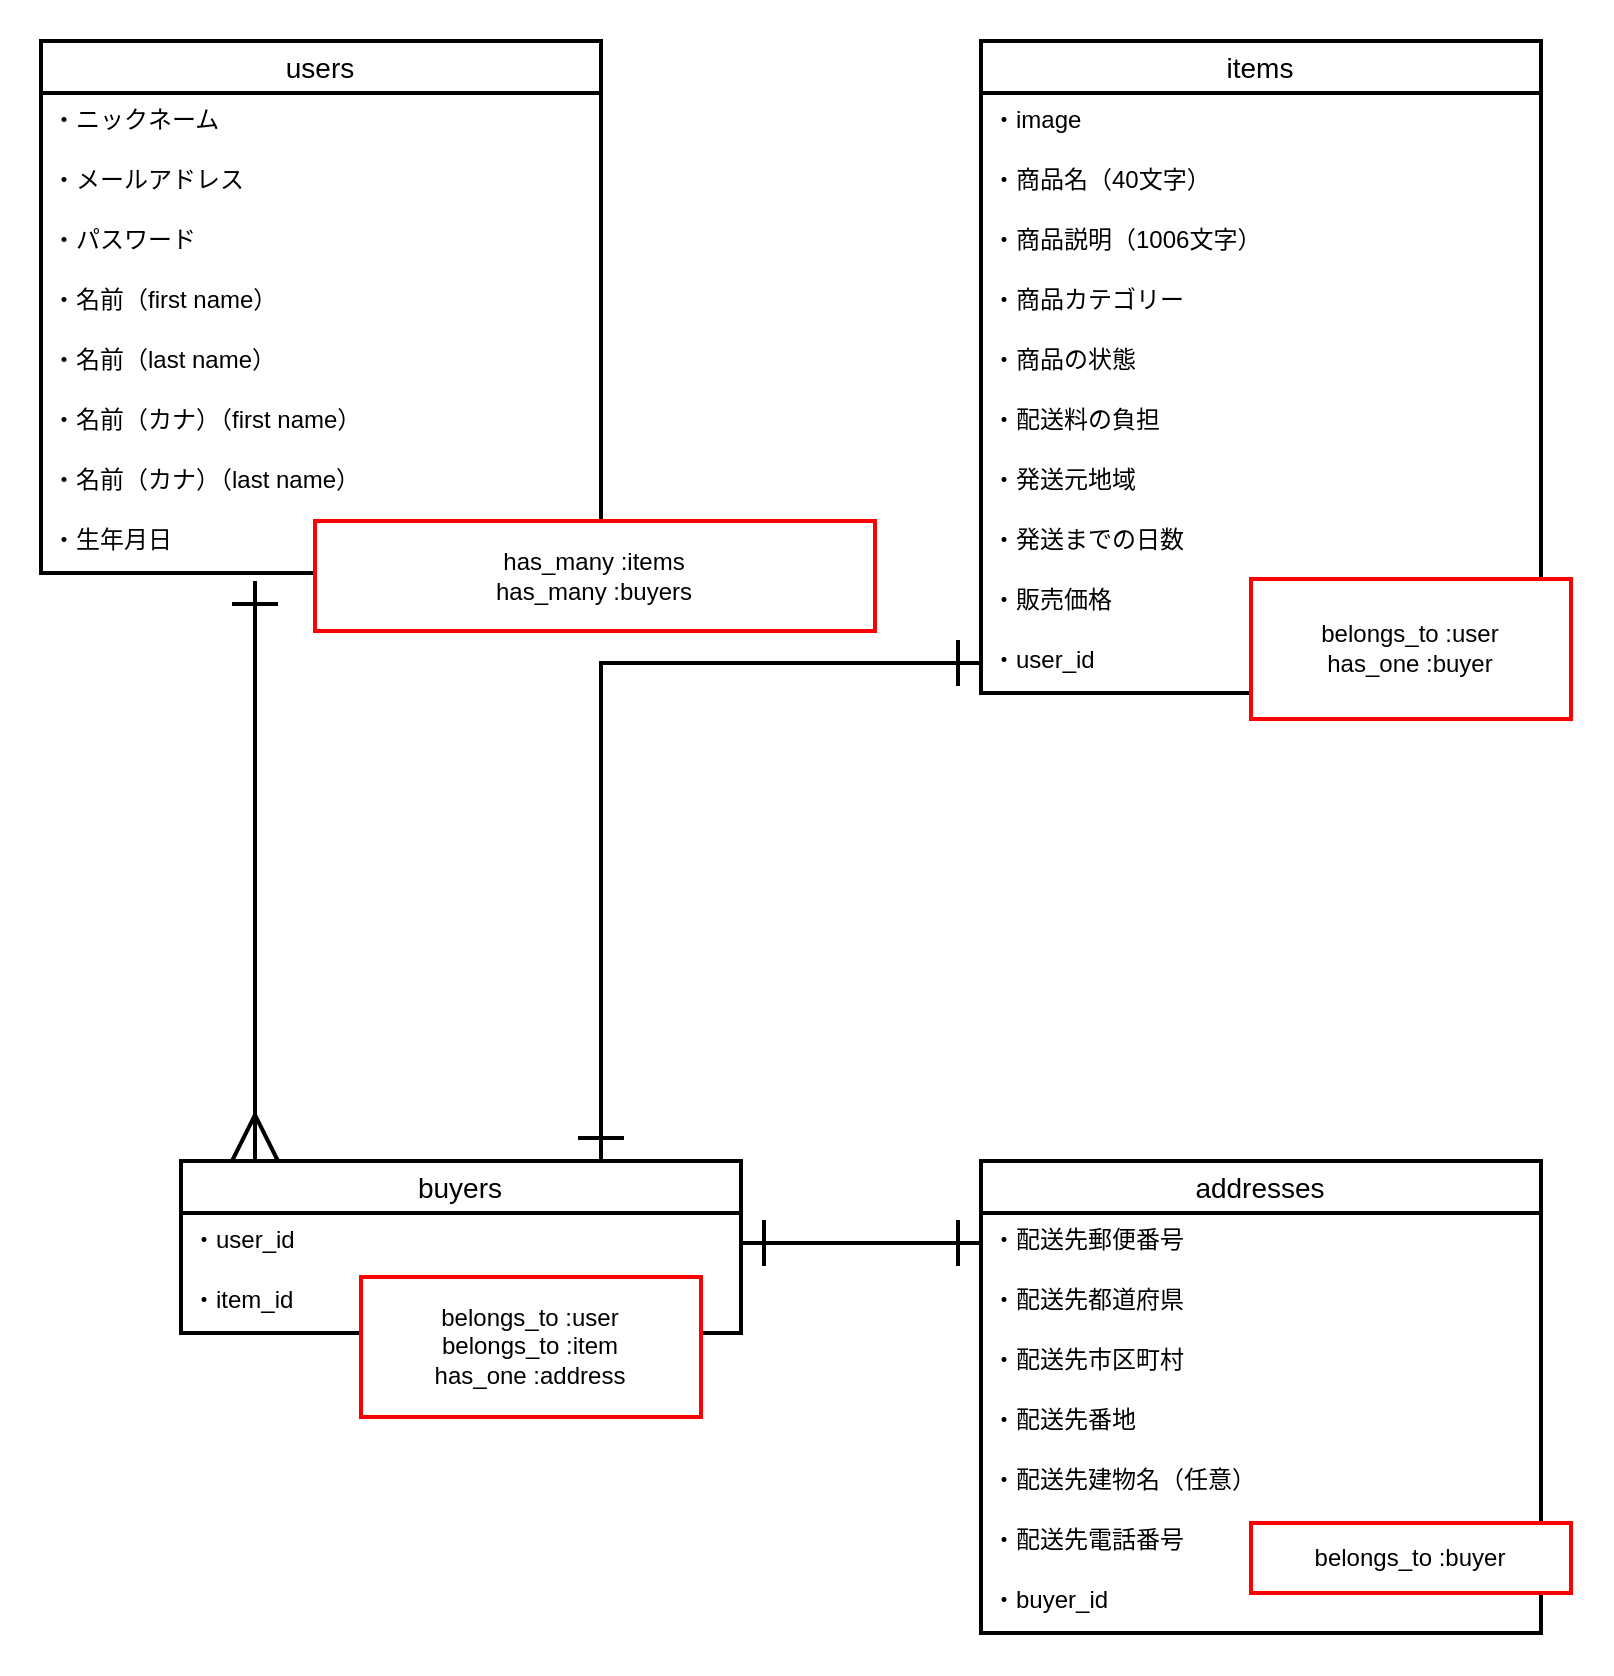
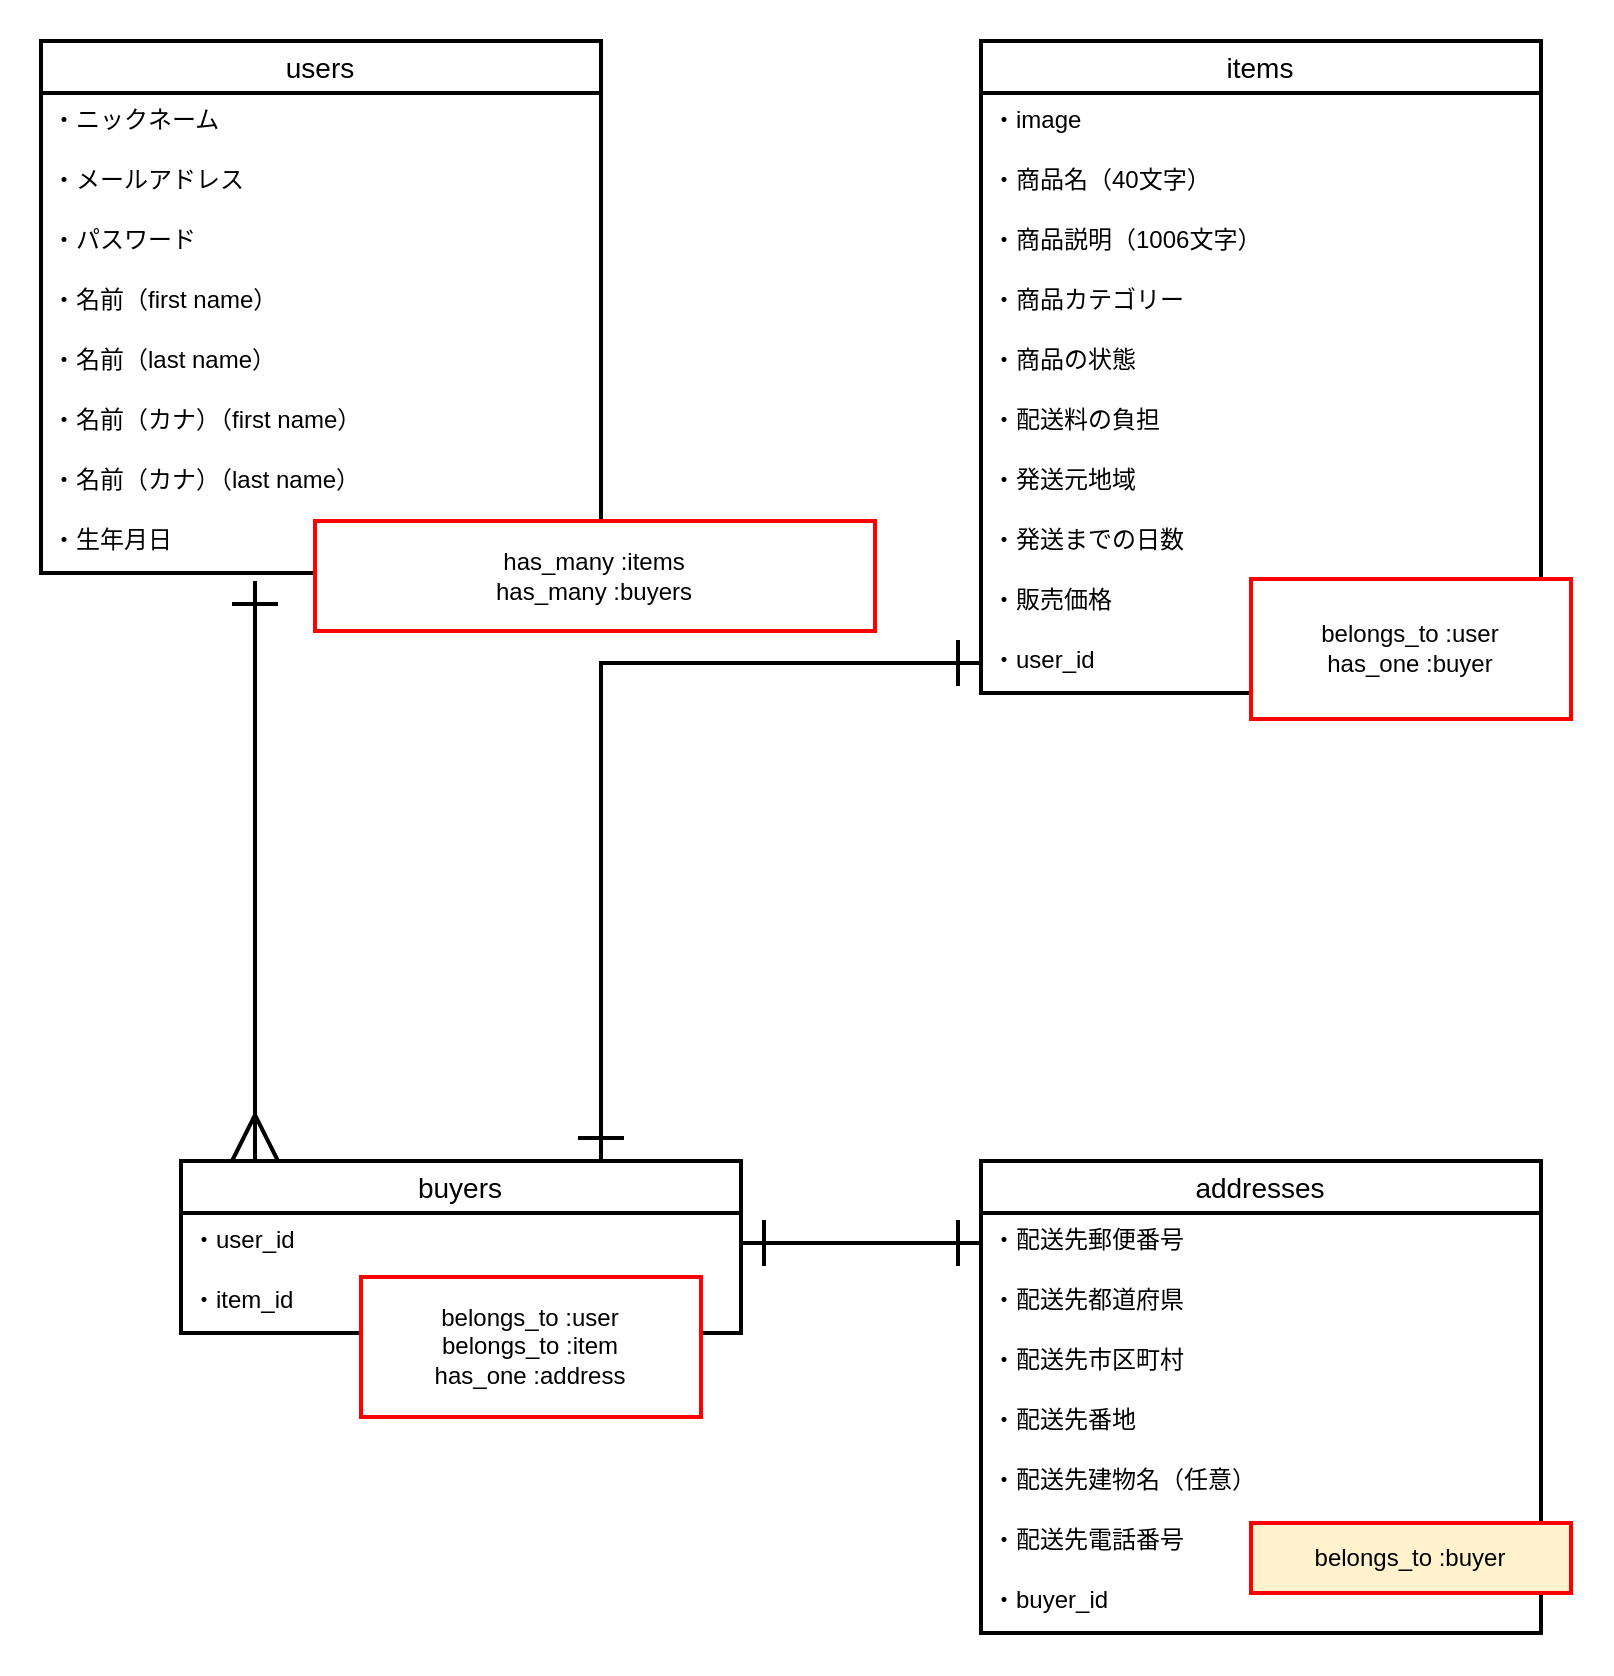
  <mxCell id="0" />
  <mxCell id="1" parent="0" />
  <mxCell id="2" value="items" style="swimlane;fontStyle=0;childLayout=stackLayout;horizontal=1;startSize=26;horizontalStack=0;resizeParent=1;resizeParentMax=0;resizeLast=0;collapsible=1;marginBottom=0;align=center;fontSize=14;strokeColor=#000000;fontColor=#000000;fillColor=none;strokeWidth=2;" parent="1" vertex="1"><mxGeometry x="490" y="20" width="280" height="326" as="geometry" /></mxCell>
  <mxCell id="3" value="・image" style="text;strokeColor=none;fillColor=none;spacingLeft=4;spacingRight=4;overflow=hidden;rotatable=0;points=[[0,0.5],[1,0.5]];portConstraint=eastwest;fontSize=12;fontColor=#000000;strokeWidth=3;" parent="2" vertex="1"><mxGeometry y="26" width="280" height="30" as="geometry" /></mxCell>
  <mxCell id="4" value="・商品名（40文字）" style="text;strokeColor=none;fillColor=none;spacingLeft=4;spacingRight=4;overflow=hidden;rotatable=0;points=[[0,0.5],[1,0.5]];portConstraint=eastwest;fontSize=12;fontColor=#000000;" parent="2" vertex="1"><mxGeometry y="56" width="280" height="30" as="geometry" /></mxCell>
  <mxCell id="5" value="・商品説明（1006文字）" style="text;strokeColor=none;fillColor=none;spacingLeft=4;spacingRight=4;overflow=hidden;rotatable=0;points=[[0,0.5],[1,0.5]];portConstraint=eastwest;fontSize=12;fontColor=#000000;" parent="2" vertex="1"><mxGeometry y="86" width="280" height="30" as="geometry" /></mxCell>
  <mxCell id="6" value="・商品カテゴリー" style="text;strokeColor=none;fillColor=none;spacingLeft=4;spacingRight=4;overflow=hidden;rotatable=0;points=[[0,0.5],[1,0.5]];portConstraint=eastwest;fontSize=12;fontColor=#000000;" parent="2" vertex="1"><mxGeometry y="116" width="280" height="30" as="geometry" /></mxCell>
  <mxCell id="7" value="・商品の状態" style="text;strokeColor=none;fillColor=none;spacingLeft=4;spacingRight=4;overflow=hidden;rotatable=0;points=[[0,0.5],[1,0.5]];portConstraint=eastwest;fontSize=12;fontColor=#000000;" parent="2" vertex="1"><mxGeometry y="146" width="280" height="30" as="geometry" /></mxCell>
  <mxCell id="8" value="・配送料の負担" style="text;strokeColor=none;fillColor=none;spacingLeft=4;spacingRight=4;overflow=hidden;rotatable=0;points=[[0,0.5],[1,0.5]];portConstraint=eastwest;fontSize=12;fontColor=#000000;" parent="2" vertex="1"><mxGeometry y="176" width="280" height="30" as="geometry" /></mxCell>
  <mxCell id="9" value="・発送元地域" style="text;strokeColor=none;fillColor=none;spacingLeft=4;spacingRight=4;overflow=hidden;rotatable=0;points=[[0,0.5],[1,0.5]];portConstraint=eastwest;fontSize=12;fontColor=#000000;" parent="2" vertex="1"><mxGeometry y="206" width="280" height="30" as="geometry" /></mxCell>
  <mxCell id="10" value="・発送までの日数" style="text;strokeColor=none;fillColor=none;spacingLeft=4;spacingRight=4;overflow=hidden;rotatable=0;points=[[0,0.5],[1,0.5]];portConstraint=eastwest;fontSize=12;fontColor=#000000;" parent="2" vertex="1"><mxGeometry y="236" width="280" height="30" as="geometry" /></mxCell>
  <mxCell id="11" value="・販売価格" style="text;strokeColor=none;fillColor=none;spacingLeft=4;spacingRight=4;overflow=hidden;rotatable=0;points=[[0,0.5],[1,0.5]];portConstraint=eastwest;fontSize=12;fontColor=#000000;" parent="2" vertex="1"><mxGeometry y="266" width="280" height="30" as="geometry" /></mxCell>
  <mxCell id="12" value="・user_id" style="text;strokeColor=none;fillColor=none;spacingLeft=4;spacingRight=4;overflow=hidden;rotatable=0;points=[[0,0.5],[1,0.5]];portConstraint=eastwest;fontSize=12;fontColor=#000000;" parent="2" vertex="1"><mxGeometry y="296" width="280" height="30" as="geometry" /></mxCell>
  <mxCell id="13" value="addresses" style="swimlane;fontStyle=0;childLayout=stackLayout;horizontal=1;startSize=26;horizontalStack=0;resizeParent=1;resizeParentMax=0;resizeLast=0;collapsible=1;marginBottom=0;align=center;fontSize=14;strokeColor=#000000;fontColor=#000000;fillColor=none;strokeWidth=2;" parent="1" vertex="1"><mxGeometry x="490" y="580" width="280" height="236" as="geometry" /></mxCell>
  <mxCell id="14" value="・配送先郵便番号" style="text;strokeColor=none;fillColor=none;spacingLeft=4;spacingRight=4;overflow=hidden;rotatable=0;points=[[0,0.5],[1,0.5]];portConstraint=eastwest;fontSize=12;fontColor=#000000;" parent="13" vertex="1"><mxGeometry y="26" width="280" height="30" as="geometry" /></mxCell>
  <mxCell id="15" value="・配送先都道府県" style="text;strokeColor=none;fillColor=none;spacingLeft=4;spacingRight=4;overflow=hidden;rotatable=0;points=[[0,0.5],[1,0.5]];portConstraint=eastwest;fontSize=12;fontColor=#000000;" parent="13" vertex="1"><mxGeometry y="56" width="280" height="30" as="geometry" /></mxCell>
  <mxCell id="16" value="・配送先市区町村" style="text;strokeColor=none;fillColor=none;spacingLeft=4;spacingRight=4;overflow=hidden;rotatable=0;points=[[0,0.5],[1,0.5]];portConstraint=eastwest;fontSize=12;fontColor=#000000;" parent="13" vertex="1"><mxGeometry y="86" width="280" height="30" as="geometry" /></mxCell>
  <mxCell id="17" value="・配送先番地" style="text;strokeColor=none;fillColor=none;spacingLeft=4;spacingRight=4;overflow=hidden;rotatable=0;points=[[0,0.5],[1,0.5]];portConstraint=eastwest;fontSize=12;fontColor=#000000;" parent="13" vertex="1"><mxGeometry y="116" width="280" height="30" as="geometry" /></mxCell>
  <mxCell id="18" value="・配送先建物名（任意）" style="text;strokeColor=none;fillColor=none;spacingLeft=4;spacingRight=4;overflow=hidden;rotatable=0;points=[[0,0.5],[1,0.5]];portConstraint=eastwest;fontSize=12;fontColor=#000000;" parent="13" vertex="1"><mxGeometry y="146" width="280" height="30" as="geometry" /></mxCell>
  <mxCell id="19" value="・配送先電話番号" style="text;strokeColor=none;fillColor=none;spacingLeft=4;spacingRight=4;overflow=hidden;rotatable=0;points=[[0,0.5],[1,0.5]];portConstraint=eastwest;fontSize=12;fontColor=#000000;" parent="13" vertex="1"><mxGeometry y="176" width="280" height="30" as="geometry" /></mxCell>
  <mxCell id="20" value="・buyer_id" style="text;strokeColor=none;fillColor=none;spacingLeft=4;spacingRight=4;overflow=hidden;rotatable=0;points=[[0,0.5],[1,0.5]];portConstraint=eastwest;fontSize=12;fontColor=#000000;" parent="13" vertex="1"><mxGeometry y="206" width="280" height="30" as="geometry" /></mxCell>
  <mxCell id="21" value="users" style="swimlane;fontStyle=0;childLayout=stackLayout;horizontal=1;startSize=26;horizontalStack=0;resizeParent=1;resizeParentMax=0;resizeLast=0;collapsible=1;marginBottom=0;align=center;fontSize=14;strokeColor=#000000;fontColor=#000000;fillColor=none;strokeWidth=2;" parent="1" vertex="1"><mxGeometry x="20" y="20" width="280" height="266" as="geometry" /></mxCell>
  <mxCell id="22" value="・ニックネーム" style="text;strokeColor=none;fillColor=none;spacingLeft=4;spacingRight=4;overflow=hidden;rotatable=0;points=[[0,0.5],[1,0.5]];portConstraint=eastwest;fontSize=12;fontColor=#000000;labelBackgroundColor=none;" parent="21" vertex="1"><mxGeometry y="26" width="280" height="30" as="geometry" /></mxCell>
  <mxCell id="23" value="・メールアドレス" style="text;strokeColor=none;fillColor=none;spacingLeft=4;spacingRight=4;overflow=hidden;rotatable=0;points=[[0,0.5],[1,0.5]];portConstraint=eastwest;fontSize=12;fontColor=#000000;" parent="21" vertex="1"><mxGeometry y="56" width="280" height="30" as="geometry" /></mxCell>
  <mxCell id="24" value="・パスワード" style="text;strokeColor=none;fillColor=none;spacingLeft=4;spacingRight=4;overflow=hidden;rotatable=0;points=[[0,0.5],[1,0.5]];portConstraint=eastwest;fontSize=12;fontColor=#000000;" parent="21" vertex="1"><mxGeometry y="86" width="280" height="30" as="geometry" /></mxCell>
  <mxCell id="25" value="・名前（first name）" style="text;strokeColor=none;fillColor=none;spacingLeft=4;spacingRight=4;overflow=hidden;rotatable=0;points=[[0,0.5],[1,0.5]];portConstraint=eastwest;fontSize=12;fontColor=#000000;" parent="21" vertex="1"><mxGeometry y="116" width="280" height="30" as="geometry" /></mxCell>
  <mxCell id="26" value="・名前（last name）" style="text;strokeColor=none;fillColor=none;spacingLeft=4;spacingRight=4;overflow=hidden;rotatable=0;points=[[0,0.5],[1,0.5]];portConstraint=eastwest;fontSize=12;fontColor=#000000;" parent="21" vertex="1"><mxGeometry y="146" width="280" height="30" as="geometry" /></mxCell>
  <mxCell id="27" value="・名前（カナ）（first name）" style="text;strokeColor=none;fillColor=none;spacingLeft=4;spacingRight=4;overflow=hidden;rotatable=0;points=[[0,0.5],[1,0.5]];portConstraint=eastwest;fontSize=12;fontColor=#000000;" parent="21" vertex="1"><mxGeometry y="176" width="280" height="30" as="geometry" /></mxCell>
  <mxCell id="28" value="・名前（カナ）（last name）" style="text;strokeColor=none;fillColor=none;spacingLeft=4;spacingRight=4;overflow=hidden;rotatable=0;points=[[0,0.5],[1,0.5]];portConstraint=eastwest;fontSize=12;fontColor=#000000;" parent="21" vertex="1"><mxGeometry y="206" width="280" height="30" as="geometry" /></mxCell>
  <mxCell id="29" value="・生年月日" style="text;strokeColor=none;fillColor=none;spacingLeft=4;spacingRight=4;overflow=hidden;rotatable=0;points=[[0,0.5],[1,0.5]];portConstraint=eastwest;fontSize=12;fontColor=#000000;" parent="21" vertex="1"><mxGeometry y="236" width="280" height="30" as="geometry" /></mxCell>
  <mxCell id="30" value="has_many :items&lt;br&gt;has_many :buyers" style="whiteSpace=wrap;html=1;align=center;strokeColor=#FF0000;fontColor=#000000;labelBackgroundColor=none;fillColor=#FFFFFF;strokeWidth=2;" parent="1" vertex="1"><mxGeometry x="157" y="260" width="280" height="55" as="geometry" /></mxCell>
  <mxCell id="31" value="belongs_to :user&lt;br&gt;has_one :buyer" style="whiteSpace=wrap;html=1;align=center;strokeColor=#FF0000;fontColor=#000000;fillColor=#FFFFFF;strokeWidth=2;" parent="1" vertex="1"><mxGeometry x="625" y="289" width="160" height="70" as="geometry" /></mxCell>
  <mxCell id="32" style="edgeStyle=orthogonalEdgeStyle;rounded=0;orthogonalLoop=1;jettySize=auto;html=1;exitX=0.25;exitY=0;exitDx=0;exitDy=0;startArrow=ERmany;startFill=0;startSize=20;endArrow=ERone;endFill=0;endSize=20;strokeWidth=2;strokeColor=#000000;" parent="1" edge="1"><mxGeometry relative="1" as="geometry"><mxPoint x="127" y="290" as="targetPoint" /><mxPoint x="127" y="580" as="sourcePoint" /></mxGeometry></mxCell>
  <mxCell id="33" style="edgeStyle=orthogonalEdgeStyle;rounded=0;orthogonalLoop=1;jettySize=auto;html=1;exitX=0.75;exitY=0;exitDx=0;exitDy=0;entryX=0;entryY=0.5;entryDx=0;entryDy=0;startArrow=ERone;startFill=0;startSize=20;endArrow=ERone;endFill=0;endSize=20;strokeWidth=2;strokeColor=#000000;" parent="1" source="34" target="12" edge="1"><mxGeometry relative="1" as="geometry" /></mxCell>
  <mxCell id="34" value="buyers" style="swimlane;fontStyle=0;childLayout=stackLayout;horizontal=1;startSize=26;horizontalStack=0;resizeParent=1;resizeParentMax=0;resizeLast=0;collapsible=1;marginBottom=0;align=center;fontSize=14;strokeColor=#000000;fontColor=#000000;fillColor=none;strokeWidth=2;" parent="1" vertex="1"><mxGeometry x="90" y="580" width="280" height="86" as="geometry" /></mxCell>
  <mxCell id="35" value="・user_id" style="text;strokeColor=none;fillColor=none;spacingLeft=4;spacingRight=4;overflow=hidden;rotatable=0;points=[[0,0.5],[1,0.5]];portConstraint=eastwest;fontSize=12;fontColor=#000000;" parent="34" vertex="1"><mxGeometry y="26" width="280" height="30" as="geometry" /></mxCell>
  <mxCell id="36" value="・item_id" style="text;strokeColor=none;fillColor=none;spacingLeft=4;spacingRight=4;overflow=hidden;rotatable=0;points=[[0,0.5],[1,0.5]];portConstraint=eastwest;fontSize=12;fontColor=#000000;" parent="34" vertex="1"><mxGeometry y="56" width="280" height="30" as="geometry" /></mxCell>
- <mxCell id="37" value="belongs_to :buyer" style="whiteSpace=wrap;html=1;align=center;strokeColor=#FF0000;fontColor=#000000;fillColor=#FFFFFF;strokeWidth=2;" parent="1" vertex="1"><mxGeometry x="625" y="761" width="160" height="35" as="geometry" /></mxCell>
+ <mxCell id="37" value="belongs_to :buyer" style="whiteSpace=wrap;html=1;align=center;strokeColor=#FF0000;fontColor=#000000;fillColor=#fff2cc;strokeWidth=2;" parent="1" vertex="1"><mxGeometry x="625" y="761" width="160" height="35" as="geometry" /></mxCell>
  <mxCell id="38" value="belongs_to :user&lt;br&gt;belongs_to :item&lt;br&gt;has_one :address" style="whiteSpace=wrap;html=1;align=center;strokeColor=#FF0000;fontColor=#000000;fillColor=#FFFFFF;strokeWidth=2;" parent="1" vertex="1"><mxGeometry x="180" y="638" width="170" height="70" as="geometry" /></mxCell>
  <mxCell id="39" style="edgeStyle=orthogonalEdgeStyle;rounded=0;orthogonalLoop=1;jettySize=auto;html=1;exitX=1;exitY=0.5;exitDx=0;exitDy=0;startArrow=ERone;startFill=0;startSize=20;endArrow=ERone;endFill=0;endSize=20;strokeWidth=2;strokeColor=#000000;" parent="1" source="35" target="14" edge="1"><mxGeometry relative="1" as="geometry" /></mxCell>
